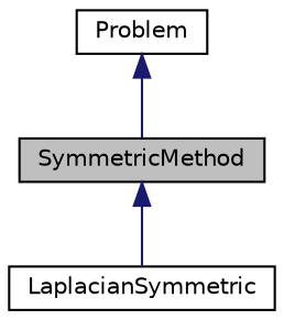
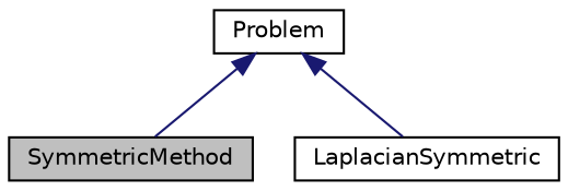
  digraph {
    node [color=black fillcolor=white fontname=Helvetica fontsize=10 shape=record style=filled]
    edge [color=midnightblue dir=back fontname=Helvetica fontsize=10 labelfontname=Helvetica labelfontsize=10 style=solid]
    n1 [fillcolor=grey75 fontcolor=black height=0.2 label=SymmetricMethod width=0.4]
    n2 [height=0.2 label=LaplacianSymmetric width=0.4]
    n3 [height=0.2 label=Problem width=0.4]
-   n1 -> n2
+   n3 -> n2
    n3 -> n1
  }
